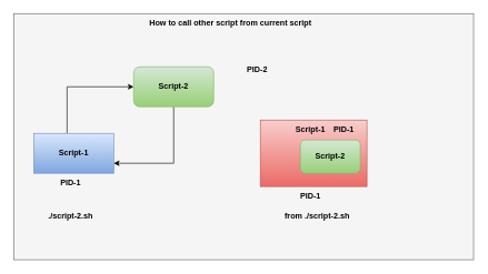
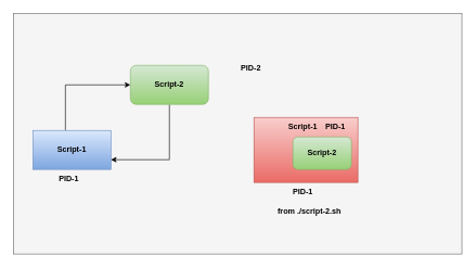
  <mxCell id="0" />
  <mxCell id="1" parent="0" />
  <mxCell id="2" value="" style="rounded=0;whiteSpace=wrap;html=1;fillColor=#f5f5f5;fontColor=#333333;strokeColor=#666666;" vertex="1" parent="1"><mxGeometry x="20" y="20" width="690" height="370" as="geometry" /></mxCell>
  <mxCell id="3" style="edgeStyle=orthogonalEdgeStyle;rounded=0;orthogonalLoop=1;jettySize=auto;html=1;entryX=0;entryY=0.5;entryDx=0;entryDy=0;" edge="1" parent="1" source="4" target="6"><mxGeometry relative="1" as="geometry"><Array as="points"><mxPoint x="100" y="130" /></Array></mxGeometry></mxCell>
  <mxCell id="4" value="&lt;b&gt;Script-1&lt;/b&gt;" style="rounded=0;whiteSpace=wrap;html=1;fillColor=#dae8fc;gradientColor=#7ea6e0;strokeColor=#6c8ebf;" vertex="1" parent="1"><mxGeometry x="50" y="200" width="120" height="60" as="geometry" /></mxCell>
  <mxCell id="5" style="edgeStyle=orthogonalEdgeStyle;rounded=0;orthogonalLoop=1;jettySize=auto;html=1;entryX=1;entryY=0.75;entryDx=0;entryDy=0;exitX=0.5;exitY=1;exitDx=0;exitDy=0;" edge="1" parent="1" source="6" target="4"><mxGeometry relative="1" as="geometry"><mxPoint x="275" y="140" as="sourcePoint" /><mxPoint x="245" y="240" as="targetPoint" /></mxGeometry></mxCell>
  <mxCell id="6" value="&lt;b&gt;Script-2&lt;/b&gt;" style="rounded=1;whiteSpace=wrap;html=1;fillColor=#d5e8d4;gradientColor=#97d077;strokeColor=#82b366;" vertex="1" parent="1"><mxGeometry x="200" y="100" width="120" height="60" as="geometry" /></mxCell>
  <mxCell id="7" value="&lt;b&gt;PID-1&lt;/b&gt;" style="text;html=1;align=center;verticalAlign=middle;resizable=0;points=[];autosize=1;strokeColor=none;fillColor=none;" vertex="1" parent="1"><mxGeometry x="80" y="260" width="50" height="30" as="geometry" /></mxCell>
  <mxCell id="8" value="&lt;b&gt;PID-2&lt;/b&gt;" style="text;html=1;align=center;verticalAlign=middle;resizable=0;points=[];autosize=1;strokeColor=none;fillColor=none;" vertex="1" parent="1"><mxGeometry x="360" y="90" width="50" height="30" as="geometry" /></mxCell>
  <mxCell id="9" value="" style="rounded=0;whiteSpace=wrap;html=1;fillColor=#f8cecc;gradientColor=#ea6b66;strokeColor=#b85450;" vertex="1" parent="1"><mxGeometry x="390" y="180" width="160" height="100" as="geometry" /></mxCell>
- <mxCell id="10" value="&lt;b&gt;./script-2.sh&lt;/b&gt;" style="text;html=1;align=center;verticalAlign=middle;resizable=0;points=[];autosize=1;strokeColor=none;fillColor=none;" vertex="1" parent="1"><mxGeometry x="60" y="310" width="90" height="30" as="geometry" /></mxCell>
  <mxCell id="11" value="&lt;b&gt;Script-2&lt;/b&gt;" style="rounded=1;whiteSpace=wrap;html=1;fillColor=#d5e8d4;gradientColor=#97d077;strokeColor=#82b366;" vertex="1" parent="1"><mxGeometry x="450" y="210" width="90" height="50" as="geometry" /></mxCell>
  <mxCell id="12" value="&lt;b&gt;Script-1&lt;/b&gt;" style="text;html=1;align=center;verticalAlign=middle;resizable=0;points=[];autosize=1;strokeColor=none;fillColor=none;" vertex="1" parent="1"><mxGeometry x="430" y="180" width="70" height="30" as="geometry" /></mxCell>
  <mxCell id="13" value="&lt;b&gt;PID-1&lt;/b&gt;" style="text;html=1;align=center;verticalAlign=middle;resizable=0;points=[];autosize=1;strokeColor=none;fillColor=none;" vertex="1" parent="1"><mxGeometry x="440" y="280" width="50" height="30" as="geometry" /></mxCell>
  <mxCell id="14" value="&lt;b&gt;PID-1&lt;/b&gt;" style="text;html=1;align=center;verticalAlign=middle;resizable=0;points=[];autosize=1;strokeColor=none;fillColor=none;" vertex="1" parent="1"><mxGeometry x="490" y="180" width="50" height="30" as="geometry" /></mxCell>
  <mxCell id="15" value="&lt;b&gt;from ./script-2.sh&lt;/b&gt;" style="text;html=1;align=center;verticalAlign=middle;resizable=0;points=[];autosize=1;strokeColor=none;fillColor=none;" vertex="1" parent="1"><mxGeometry x="410" y="310" width="130" height="30" as="geometry" /></mxCell>
- <mxCell id="16" value="&lt;b&gt;How to call other script from current script&lt;/b&gt;" style="text;html=1;align=center;verticalAlign=middle;resizable=0;points=[];autosize=1;strokeColor=none;fillColor=none;" vertex="1" parent="1"><mxGeometry x="210" y="20" width="270" height="30" as="geometry" /></mxCell>
